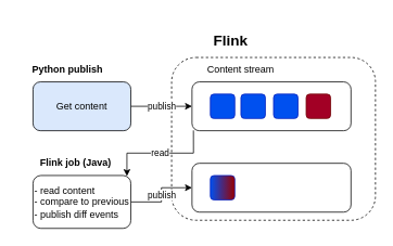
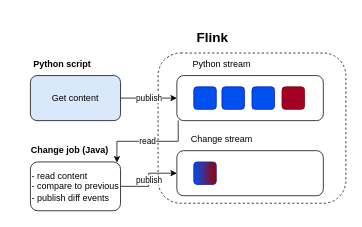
  <mxCell id="0" />
  <mxCell id="1" parent="0" />
  <mxCell id="2" value="&lt;h2&gt;Flink&lt;/h2&gt;" style="text;html=1;align=center;verticalAlign=middle;whiteSpace=wrap;rounded=0;" vertex="1" parent="1"><mxGeometry x="220" y="20" width="125" height="60" as="geometry" /></mxCell>
  <mxCell id="3" value="" style="rounded=1;whiteSpace=wrap;html=1;dashed=1;" vertex="1" parent="1"><mxGeometry x="210" y="70" width="250" height="200" as="geometry" /></mxCell>
  <mxCell id="4" style="edgeStyle=orthogonalEdgeStyle;rounded=0;orthogonalLoop=1;jettySize=auto;html=1;exitX=0.5;exitY=1;exitDx=0;exitDy=0;" edge="1" parent="1" source="3" target="3"><mxGeometry relative="1" as="geometry" /></mxCell>
  <mxCell id="5" value="" style="rounded=1;whiteSpace=wrap;html=1;" vertex="1" parent="1"><mxGeometry x="235" y="100" width="195" height="60" as="geometry" /></mxCell>
- <mxCell id="6" value="Content stream" style="text;html=1;align=center;verticalAlign=middle;whiteSpace=wrap;rounded=0;" vertex="1" parent="1"><mxGeometry x="235" y="70" width="120" height="30" as="geometry" /></mxCell>
+ <mxCell id="6" value="Python stream" style="text;html=1;align=center;verticalAlign=middle;whiteSpace=wrap;rounded=0;" vertex="1" parent="1"><mxGeometry x="235" y="70" width="120" height="30" as="geometry" /></mxCell>
  <mxCell id="7" value="" style="rounded=1;whiteSpace=wrap;html=1;" vertex="1" parent="1"><mxGeometry x="235" y="200" width="195" height="60" as="geometry" /></mxCell>
+ <mxCell id="8" value="Change stream" style="text;html=1;align=center;verticalAlign=middle;whiteSpace=wrap;rounded=0;" vertex="1" parent="1"><mxGeometry x="235" y="170" width="120" height="30" as="geometry" /></mxCell>
  <mxCell id="9" value="" style="rounded=1;whiteSpace=wrap;html=1;fillColor=#0050ef;fontColor=#ffffff;strokeColor=#001DBC;" vertex="1" parent="1"><mxGeometry x="257.5" y="115" width="30" height="30" as="geometry" /></mxCell>
  <mxCell id="10" value="" style="rounded=1;whiteSpace=wrap;html=1;fillColor=#0050ef;fontColor=#ffffff;strokeColor=#001DBC;" vertex="1" parent="1"><mxGeometry x="295" y="115" width="30" height="30" as="geometry" /></mxCell>
  <mxCell id="11" value="" style="rounded=1;whiteSpace=wrap;html=1;fillColor=#0050ef;fontColor=#ffffff;strokeColor=#001DBC;" vertex="1" parent="1"><mxGeometry x="335" y="115" width="30" height="30" as="geometry" /></mxCell>
  <mxCell id="12" value="" style="rounded=1;whiteSpace=wrap;html=1;fillColor=#a20025;fontColor=#ffffff;strokeColor=#6F0000;" vertex="1" parent="1"><mxGeometry x="375" y="115" width="30" height="30" as="geometry" /></mxCell>
  <mxCell id="13" value="publish" style="edgeStyle=orthogonalEdgeStyle;rounded=0;orthogonalLoop=1;jettySize=auto;html=1;entryX=0;entryY=0.5;entryDx=0;entryDy=0;" edge="1" parent="1" source="14" target="5"><mxGeometry relative="1" as="geometry" /></mxCell>
  <mxCell id="14" value="Get content" style="rounded=1;whiteSpace=wrap;html=1;fillColor=#dae8fc;" vertex="1" parent="1"><mxGeometry x="40" y="100" width="120" height="60" as="geometry" /></mxCell>
  <mxCell id="15" value="" style="rounded=1;whiteSpace=wrap;html=1;fillColor=#0050ef;fontColor=#ffffff;strokeColor=#001DBC;gradientColor=#990000;gradientDirection=east;" vertex="1" parent="1"><mxGeometry x="257.5" y="215" width="30" height="30" as="geometry" /></mxCell>
- <mxCell id="16" value="&lt;h4&gt;Python publish&lt;/h4&gt;" style="text;html=1;align=center;verticalAlign=middle;whiteSpace=wrap;rounded=0;" vertex="1" parent="1"><mxGeometry x="20" y="55" width="125" height="60" as="geometry" /></mxCell>
+ <mxCell id="16" value="&lt;h4&gt;Python script&lt;/h4&gt;" style="text;html=1;align=center;verticalAlign=middle;whiteSpace=wrap;rounded=0;" vertex="1" parent="1"><mxGeometry x="20" y="55" width="125" height="60" as="geometry" /></mxCell>
  <mxCell id="17" value="read" style="edgeStyle=orthogonalEdgeStyle;rounded=0;orthogonalLoop=1;jettySize=auto;html=1;exitX=0.009;exitY=0.993;exitDx=0;exitDy=0;entryX=0.96;entryY=0.012;entryDx=0;entryDy=0;entryPerimeter=0;exitPerimeter=0;" edge="1" parent="1" source="5" target="19"><mxGeometry relative="1" as="geometry" /></mxCell>
  <mxCell id="18" value="publish" style="edgeStyle=orthogonalEdgeStyle;rounded=0;orthogonalLoop=1;jettySize=auto;html=1;" edge="1" parent="1" source="19" target="7"><mxGeometry relative="1" as="geometry" /></mxCell>
  <mxCell id="19" value="&lt;span style=&quot;background-color: initial;&quot;&gt;- read content&lt;/span&gt;&lt;br&gt;&lt;span style=&quot;background-color: initial;&quot;&gt;- compare to previous&lt;/span&gt;&lt;br&gt;&lt;span style=&quot;background-color: initial;&quot;&gt;- publish diff events&lt;/span&gt;" style="rounded=1;whiteSpace=wrap;html=1;align=left;" vertex="1" parent="1"><mxGeometry x="40" y="215" width="120" height="65" as="geometry" /></mxCell>
- <mxCell id="20" value="&lt;h4&gt;Flink job (Java)&lt;/h4&gt;" style="text;html=1;align=center;verticalAlign=middle;whiteSpace=wrap;rounded=0;" vertex="1" parent="1"><mxGeometry x="30" y="170" width="125" height="60" as="geometry" /></mxCell>
+ <mxCell id="20" value="&lt;h4&gt;Change job (Java)&lt;/h4&gt;" style="text;html=1;align=center;verticalAlign=middle;whiteSpace=wrap;rounded=0;" vertex="1" parent="1"><mxGeometry x="30" y="170" width="125" height="60" as="geometry" /></mxCell>
